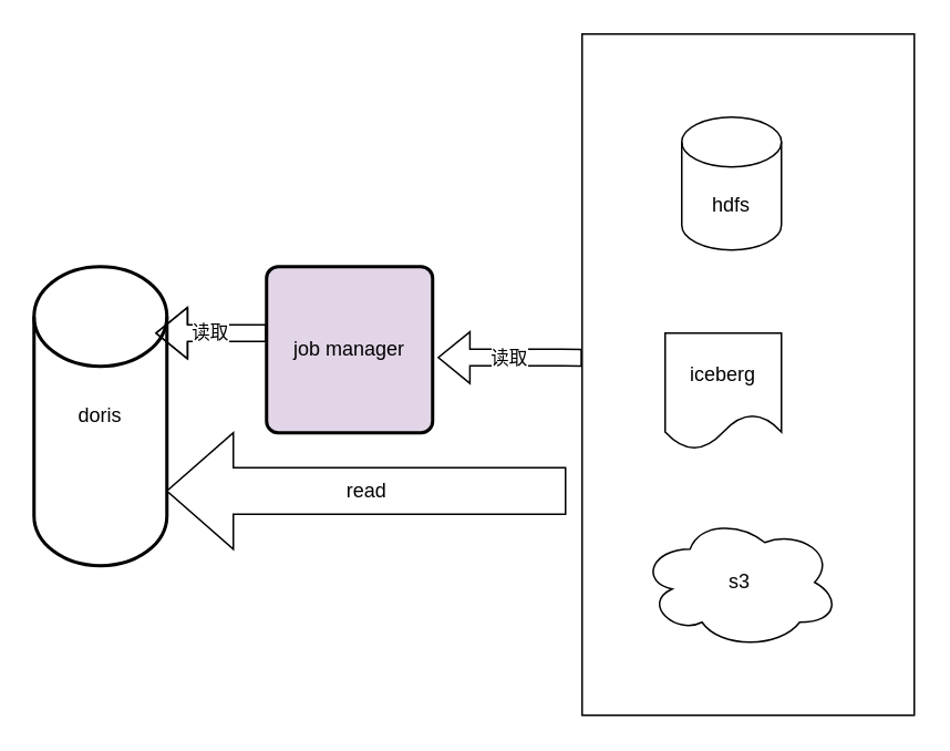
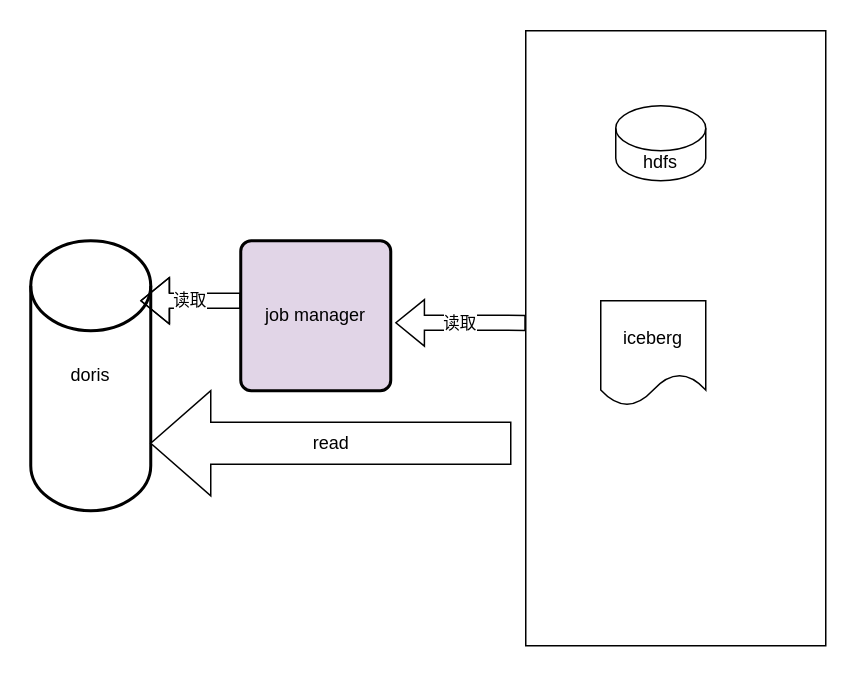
  <mxCell id="0" />
  <mxCell id="1" parent="0" />
  <mxCell id="2" value="" style="rounded=0;whiteSpace=wrap;html=1;comic=0;" vertex="1" parent="1"><mxGeometry x="350" y="20" width="200" height="410" as="geometry" /></mxCell>
- <mxCell id="3" value="hdfs" style="shape=cylinder3;whiteSpace=wrap;html=1;boundedLbl=1;backgroundOutline=1;size=15;comic=0;" vertex="1" parent="1"><mxGeometry x="410" y="70" width="60" height="80" as="geometry" /></mxCell>
+ <mxCell id="3" value="hdfs" style="shape=cylinder3;whiteSpace=wrap;html=1;boundedLbl=1;backgroundOutline=1;size=15;comic=0;" vertex="1" parent="1"><mxGeometry x="410" y="70" width="60" height="50" as="geometry" /></mxCell>
  <mxCell id="4" value="iceberg" style="shape=document;whiteSpace=wrap;html=1;boundedLbl=1;comic=0;" vertex="1" parent="1"><mxGeometry x="400" y="200" width="70" height="70" as="geometry" /></mxCell>
- <mxCell id="5" value="s3" style="ellipse;shape=cloud;whiteSpace=wrap;html=1;comic=0;" vertex="1" parent="1"><mxGeometry x="385" y="310" width="120" height="80" as="geometry" /></mxCell>
  <mxCell id="6" value="读取" style="shape=flexArrow;endArrow=classic;html=1;rounded=0;entryX=1.014;entryY=0.551;entryDx=0;entryDy=0;entryPerimeter=0;exitX=0;exitY=0.475;exitDx=0;exitDy=0;exitPerimeter=0;" edge="1" parent="1" source="2"><mxGeometry width="50" height="50" relative="1" as="geometry"><mxPoint x="290" y="250" as="sourcePoint" /><mxPoint x="262.94" y="214.69" as="targetPoint" /><Array as="points" /></mxGeometry></mxCell>
  <mxCell id="7" value="doris" style="strokeWidth=2;html=1;shape=mxgraph.flowchart.database;whiteSpace=wrap;comic=0;" vertex="1" parent="1"><mxGeometry x="20" y="160" width="80" height="180" as="geometry" /></mxCell>
  <mxCell id="8" value="job manager" style="rounded=1;whiteSpace=wrap;html=1;absoluteArcSize=1;arcSize=14;strokeWidth=2;comic=0;fillColor=#e1d5e7;" vertex="1" parent="1"><mxGeometry x="160" y="160" width="100" height="100" as="geometry" /></mxCell>
  <mxCell id="9" value="读取" style="shape=flexArrow;endArrow=classic;html=1;rounded=0;exitX=0;exitY=0.475;exitDx=0;exitDy=0;exitPerimeter=0;" edge="1" parent="1"><mxGeometry width="50" height="50" relative="1" as="geometry"><mxPoint x="160" y="200.06" as="sourcePoint" /><mxPoint x="92.94" y="200" as="targetPoint" /><Array as="points"><mxPoint x="132.94" y="200" /></Array></mxGeometry></mxCell>
  <mxCell id="10" value="read" style="html=1;shadow=0;dashed=0;align=center;verticalAlign=middle;shape=mxgraph.arrows2.arrow;dy=0.6;dx=40;flipH=1;notch=0;comic=0;" vertex="1" parent="1"><mxGeometry x="100" y="260" width="240" height="70" as="geometry" /></mxCell>
